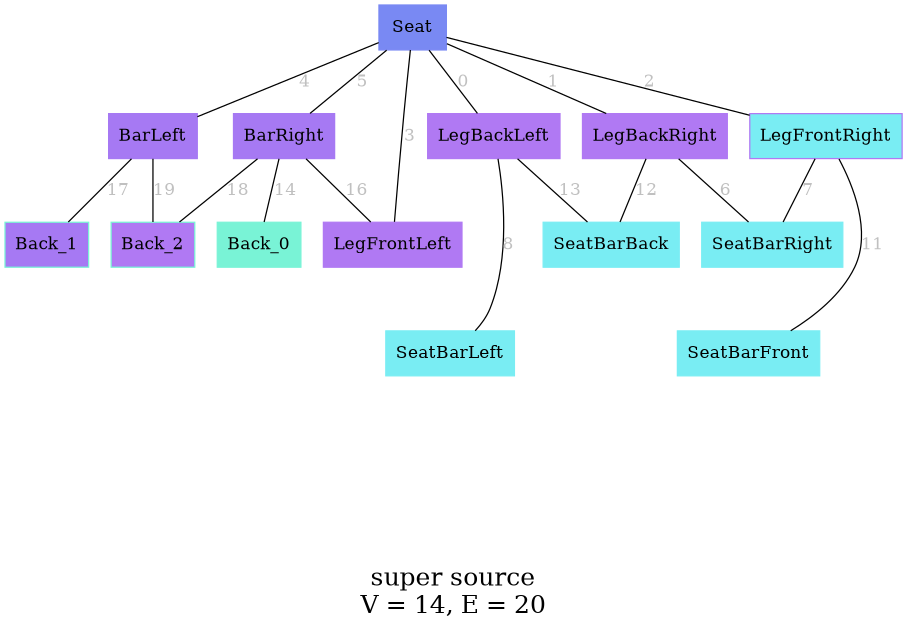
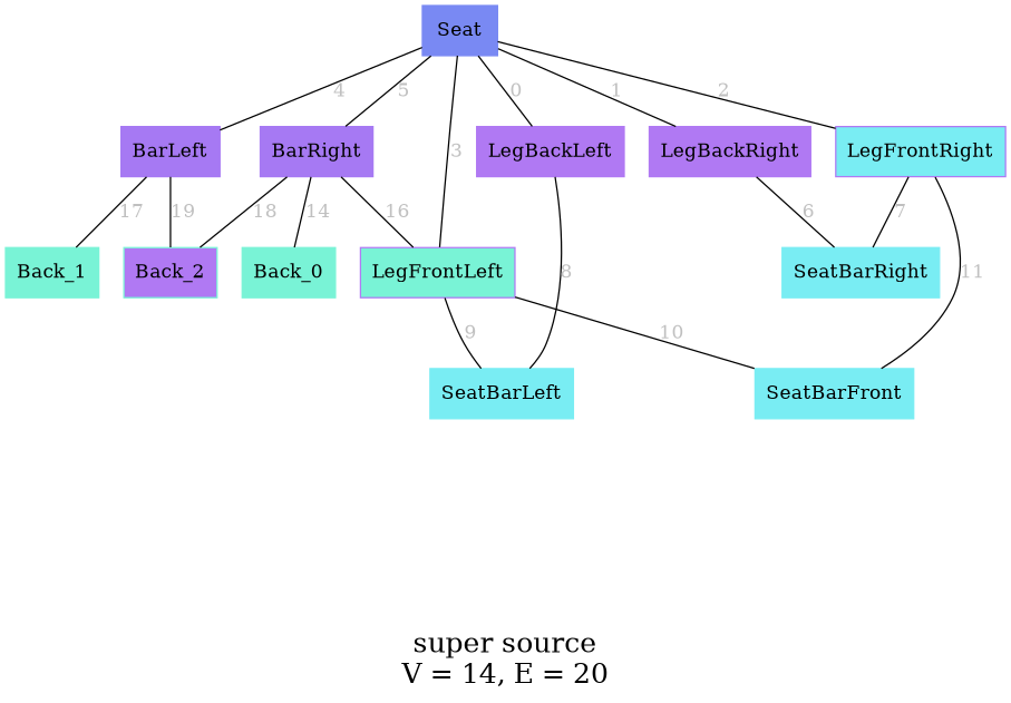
  graph {
    fontsize=20
    label="\n\nsuper source\nV = 14, E = 20"
    node [color="#B079F3" fontcolor=black shape=rectangle style=filled]
    edge [color=black fontcolor=gray]
    n1 [color="#7989F3" label=Seat]
    n2 [color="#A679F3" label=BarLeft]
    n3 [color="#A679F3" label=BarRight]
    n4 [label=LegBackLeft]
    n5 [label=LegBackRight]
    n6 [fillcolor="#79EDF3" label=LegFrontRight]
-   n7 [label=LegFrontLeft]
-   n8 [color="#79F3D6" label=Back_1 fillcolor="#A679F3"]
+   n7 [label=LegFrontLeft fillcolor="#79F3D6"]
+   n8 [color="#79F3D6" label=Back_1]
    n9 [color="#79F3D6" fillcolor="#B079F3" label=Back_2]
    n10 [color="#79F3D6" label=Back_0]
    n11 [color="#79EDF3" label=SeatBarLeft]
-   n12 [color="#79EDF3" label=SeatBarBack]
    n13 [color="#79EDF3" label=SeatBarRight]
    n14 [color="#79EDF3" label=SeatBarFront]
    n1 -- n2 [label=4]
    n1 -- n3 [label=5]
    n1 -- n4 [label=0]
    n1 -- n5 [label=1]
    n1 -- n6 [label=2]
    n1 -- n7 [label=3]
    n2 -- n8 [label=17]
    n2 -- n9 [label=19]
    n3 -- n7 [label=16]
    n3 -- n9 [label=18]
    n3 -- n10 [label=14]
    n4 -- n11 [label=8]
-   n4 -- n12 [label=13]
-   n5 -- n12 [label=12]
    n5 -- n13 [label=6]
    n6 -- n13 [label=7]
    n6 -- n14 [label=11]
+   n7 -- n11 [label=9]
+   n7 -- n14 [label=10]
  }
